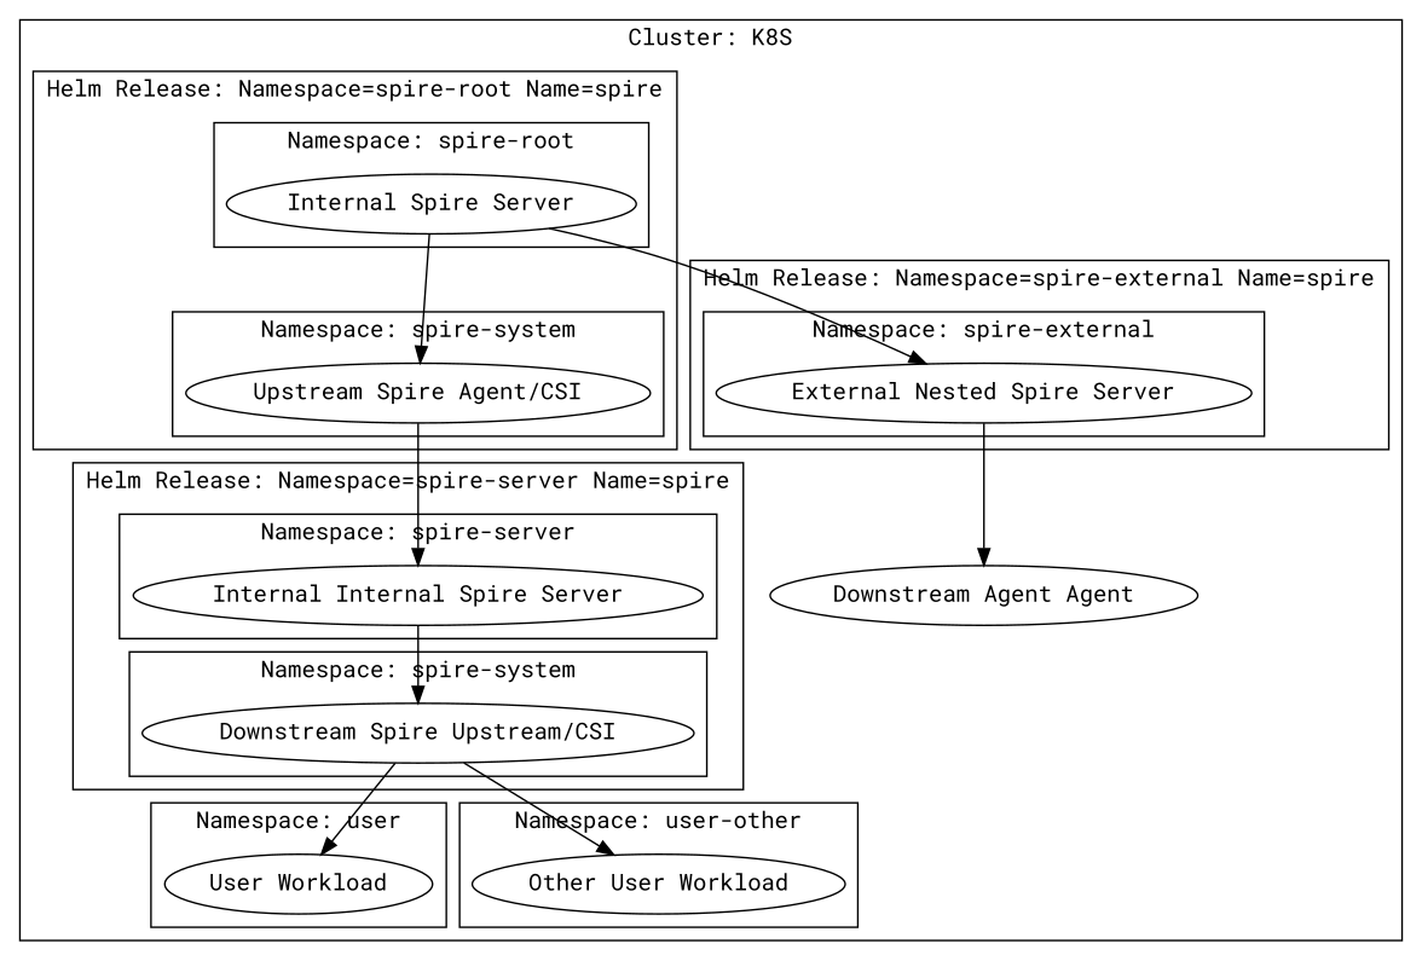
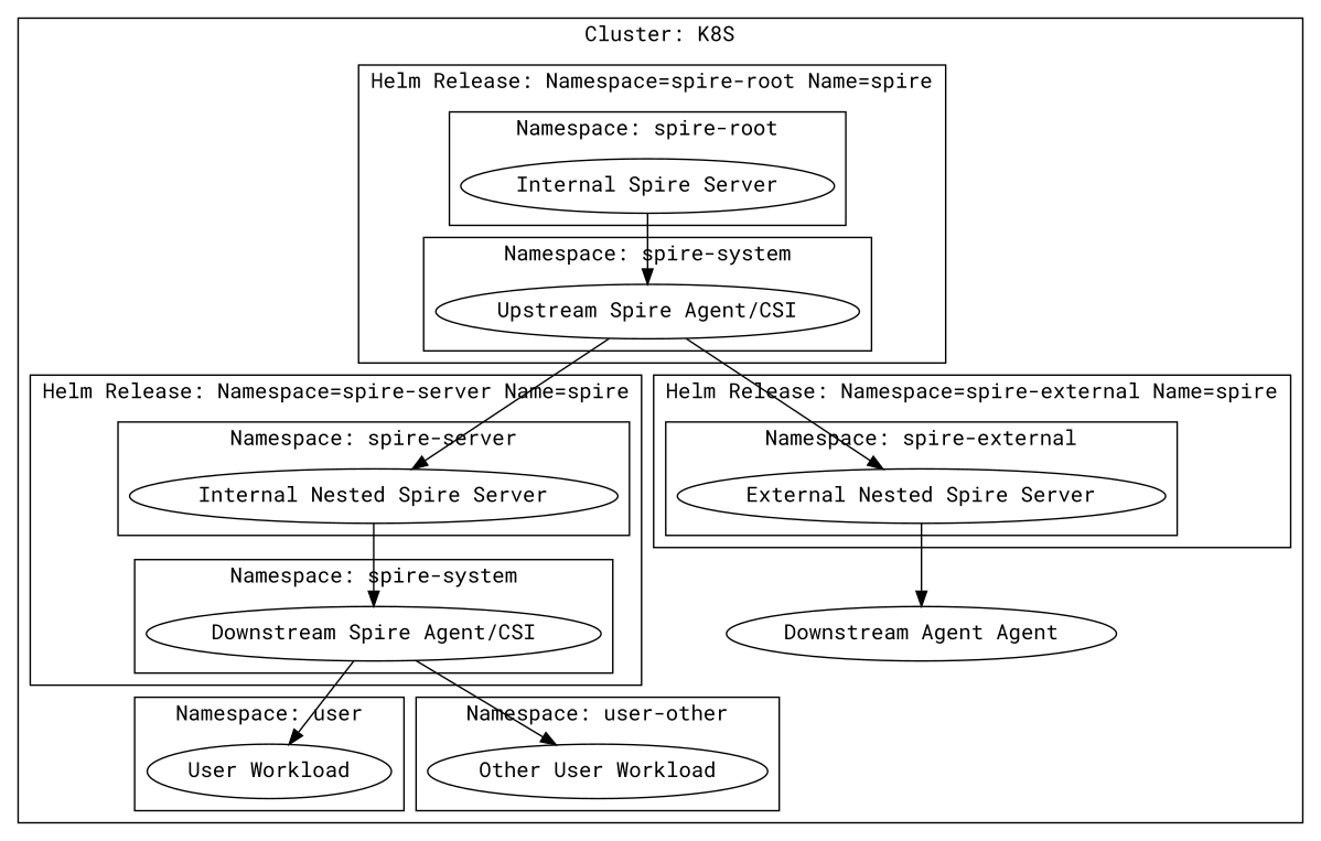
  digraph {
    fontname="Roboto Mono"
    node [fontname="Roboto Mono"]
    edge [fontname="Roboto Mono"]
    n1 [label="Internal Spire Server"]
    n2 [label="Upstream Spire Agent/CSI"]
-   n3 [label="Internal Internal Spire Server"]
-   n4 [label="Downstream Spire Upstream/CSI"]
+   n3 [label="Internal Nested Spire Server"]
+   n4 [label="Downstream Spire Agent/CSI"]
    n5 [label="User Workload"]
    n6 [label="Other User Workload"]
    n7 [label="External Nested Spire Server"]
    n8 [label="Downstream Agent Agent"]
    subgraph cluster_1 {
      label="Cluster: K8S"
      n8
      subgraph cluster_2 {
        label="Helm Release: Namespace=spire-root Name=spire"
        subgraph cluster_3 {
          label="Namespace: spire-root"
          n1
        }
        subgraph cluster_4 {
          label="Namespace: spire-system"
          n2
        }
      }
      subgraph cluster_5 {
        label="Helm Release: Namespace=spire-server Name=spire"
        subgraph cluster_6 {
          label="Namespace: spire-server"
          n3
        }
        subgraph cluster_7 {
          label="Namespace: spire-system"
          n4
        }
      }
      subgraph cluster_8 {
        label="Namespace: user"
        n5
      }
      subgraph cluster_9 {
        label="Namespace: user-other"
        n6
      }
      subgraph cluster_10 {
        label="Helm Release: Namespace=spire-external Name=spire"
        subgraph cluster_11 {
          label="Namespace: spire-external"
          n7
        }
      }
    }
    subgraph cluster_12 {
      label="(Bare Metal|Virtual) Node"
    }
    n1 -> n2
    n2 -> n3
-   n1 -> n7
+   n2 -> n7
    n3 -> n4
    n4 -> n5
    n4 -> n6
    n7 -> n8
  }
